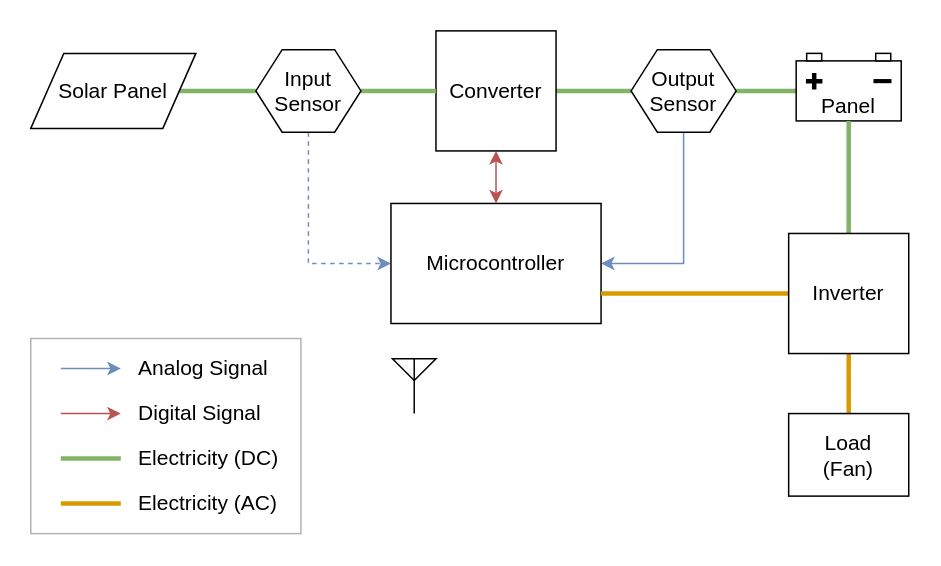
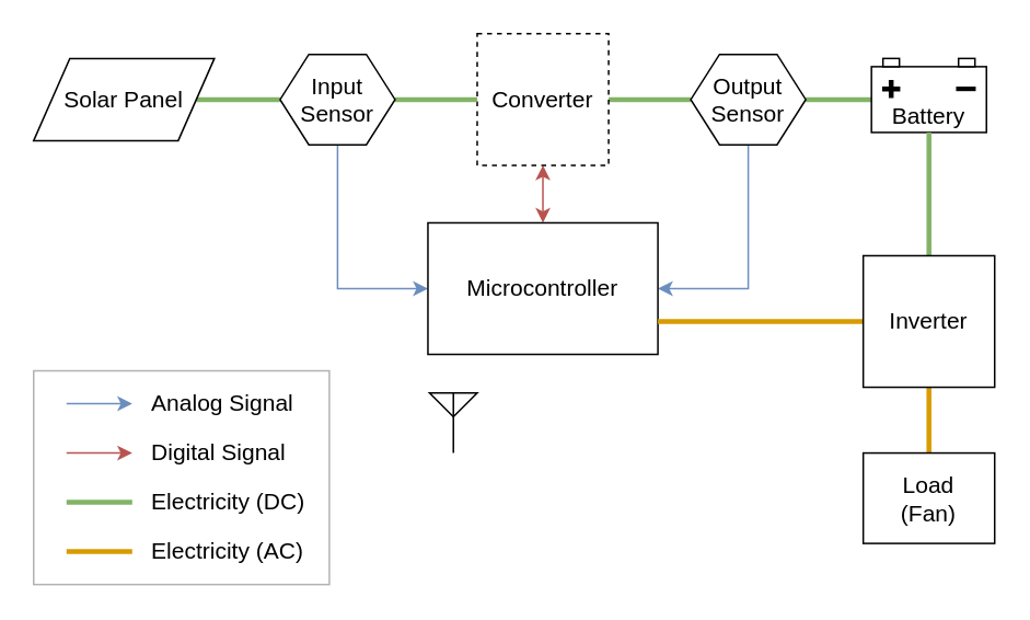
  <mxCell id="0" />
  <mxCell id="1" parent="0" />
  <mxCell id="2" style="edgeStyle=orthogonalEdgeStyle;rounded=0;orthogonalLoop=1;jettySize=auto;html=1;exitX=1;exitY=0.5;exitDx=0;exitDy=0;entryX=0;entryY=0.5;entryDx=0;entryDy=0;endArrow=none;endFill=0;strokeWidth=3;fillColor=#d5e8d4;strokeColor=#82b366;fontSize=14;" parent="1" source="3" target="9" edge="1"><mxGeometry relative="1" as="geometry" /></mxCell>
  <mxCell id="3" value="Solar Panel" style="shape=parallelogram;perimeter=parallelogramPerimeter;whiteSpace=wrap;html=1;shadow=0;gradientColor=#ffffff;fontSize=14;" parent="1" vertex="1"><mxGeometry x="20" y="35" width="110" height="50" as="geometry" /></mxCell>
  <mxCell id="4" style="edgeStyle=orthogonalEdgeStyle;rounded=0;orthogonalLoop=1;jettySize=auto;html=1;exitX=1;exitY=0.5;exitDx=0;exitDy=0;endArrow=none;endFill=0;strokeWidth=3;fillColor=#d5e8d4;strokeColor=#82b366;fontSize=14;" parent="1" source="6" target="12" edge="1"><mxGeometry relative="1" as="geometry" /></mxCell>
  <mxCell id="5" style="edgeStyle=none;rounded=0;orthogonalLoop=1;jettySize=auto;html=1;exitX=0.5;exitY=1;exitDx=0;exitDy=0;entryX=0.5;entryY=0;entryDx=0;entryDy=0;startArrow=classic;startFill=1;endArrow=classic;endFill=1;strokeWidth=1;fontSize=14;fillColor=#f8cecc;strokeColor=#b85450;" parent="1" source="6" target="20" edge="1"><mxGeometry relative="1" as="geometry" /></mxCell>
- <mxCell id="6" value="Converter" style="rounded=0;whiteSpace=wrap;html=1;shadow=0;gradientColor=none;fontSize=14;" parent="1" vertex="1"><mxGeometry x="290" y="20" width="80" height="80" as="geometry" /></mxCell>
+ <mxCell id="6" value="Converter" style="rounded=0;whiteSpace=wrap;html=1;shadow=0;gradientColor=none;fontSize=14;dashed=1;" parent="1" vertex="1"><mxGeometry x="290" y="20" width="80" height="80" as="geometry" /></mxCell>
  <mxCell id="7" style="edgeStyle=orthogonalEdgeStyle;rounded=0;orthogonalLoop=1;jettySize=auto;html=1;exitX=1;exitY=0.5;exitDx=0;exitDy=0;entryX=0;entryY=0.5;entryDx=0;entryDy=0;endArrow=none;endFill=0;strokeWidth=3;fillColor=#d5e8d4;strokeColor=#82b366;fontSize=14;" parent="1" source="9" target="6" edge="1"><mxGeometry relative="1" as="geometry" /></mxCell>
- <mxCell id="8" style="edgeStyle=orthogonalEdgeStyle;rounded=0;orthogonalLoop=1;jettySize=auto;html=1;exitX=0.5;exitY=1;exitDx=0;exitDy=0;entryX=0;entryY=0.5;entryDx=0;entryDy=0;fontSize=14;fillColor=#dae8fc;strokeColor=#6c8ebf;dashed=1;" parent="1" source="9" target="20" edge="1"><mxGeometry relative="1" as="geometry" /></mxCell>
+ <mxCell id="8" style="edgeStyle=orthogonalEdgeStyle;rounded=0;orthogonalLoop=1;jettySize=auto;html=1;exitX=0.5;exitY=1;exitDx=0;exitDy=0;entryX=0;entryY=0.5;entryDx=0;entryDy=0;fontSize=14;fillColor=#dae8fc;strokeColor=#6c8ebf;" parent="1" source="9" target="20" edge="1"><mxGeometry relative="1" as="geometry" /></mxCell>
  <mxCell id="9" value="Input&lt;br&gt;Sensor" style="shape=hexagon;perimeter=hexagonPerimeter2;whiteSpace=wrap;html=1;shadow=0;gradientColor=none;fontSize=14;" parent="1" vertex="1"><mxGeometry x="170" y="32.5" width="70" height="55" as="geometry" /></mxCell>
  <mxCell id="10" style="edgeStyle=orthogonalEdgeStyle;rounded=0;orthogonalLoop=1;jettySize=auto;html=1;exitX=1;exitY=0.5;exitDx=0;exitDy=0;endArrow=none;endFill=0;strokeWidth=3;fillColor=#d5e8d4;strokeColor=#82b366;fontSize=14;" parent="1" source="12" target="13" edge="1"><mxGeometry relative="1" as="geometry" /></mxCell>
  <mxCell id="11" style="edgeStyle=orthogonalEdgeStyle;rounded=0;orthogonalLoop=1;jettySize=auto;html=1;exitX=0.5;exitY=1;exitDx=0;exitDy=0;entryX=1;entryY=0.5;entryDx=0;entryDy=0;fontSize=14;fillColor=#dae8fc;strokeColor=#6c8ebf;" parent="1" source="12" target="20" edge="1"><mxGeometry relative="1" as="geometry" /></mxCell>
  <mxCell id="12" value="Output&lt;br&gt;Sensor" style="shape=hexagon;perimeter=hexagonPerimeter2;whiteSpace=wrap;html=1;shadow=0;gradientColor=none;fontSize=14;" parent="1" vertex="1"><mxGeometry x="420" y="32.5" width="70" height="55" as="geometry" /></mxCell>
  <mxCell id="13" value="" style="rounded=0;whiteSpace=wrap;html=1;shadow=0;gradientColor=none;fontSize=14;" parent="1" vertex="1"><mxGeometry x="530" y="40" width="70" height="40" as="geometry" /></mxCell>
  <mxCell id="14" value="" style="shape=cross;whiteSpace=wrap;html=1;shadow=0;gradientColor=none;fillColor=#000000;fontSize=14;" parent="1" vertex="1"><mxGeometry x="537" y="48.5" width="10" height="10" as="geometry" /></mxCell>
  <mxCell id="15" value="" style="rounded=0;whiteSpace=wrap;html=1;shadow=0;fillColor=#000000;gradientColor=none;fontSize=14;" parent="1" vertex="1"><mxGeometry x="582" y="52.62" width="11" height="1.75" as="geometry" /></mxCell>
  <mxCell id="16" value="" style="rounded=0;whiteSpace=wrap;html=1;shadow=0;fontSize=14;" parent="1" vertex="1"><mxGeometry x="537" y="35" width="10" height="5" as="geometry" /></mxCell>
  <mxCell id="17" value="" style="rounded=0;whiteSpace=wrap;html=1;shadow=0;fontSize=14;" parent="1" vertex="1"><mxGeometry x="583" y="35" width="10" height="5" as="geometry" /></mxCell>
  <mxCell id="18" style="edgeStyle=orthogonalEdgeStyle;rounded=0;orthogonalLoop=1;jettySize=auto;html=1;exitX=0.5;exitY=1;exitDx=0;exitDy=0;fillColor=#d5e8d4;strokeColor=#82b366;strokeWidth=3;endArrow=none;endFill=0;" edge="1" parent="1" source="19" target="24"><mxGeometry relative="1" as="geometry" /></mxCell>
- <mxCell id="19" value="Panel" style="text;html=1;strokeColor=none;fillColor=none;align=center;verticalAlign=middle;whiteSpace=wrap;rounded=0;shadow=0;fontSize=14;" parent="1" vertex="1"><mxGeometry x="545" y="60" width="40" height="20" as="geometry" /></mxCell>
+ <mxCell id="19" value="Battery" style="text;html=1;strokeColor=none;fillColor=none;align=center;verticalAlign=middle;whiteSpace=wrap;rounded=0;shadow=0;fontSize=14;" parent="1" vertex="1"><mxGeometry x="545" y="60" width="40" height="20" as="geometry" /></mxCell>
  <mxCell id="20" value="Microcontroller" style="rounded=0;whiteSpace=wrap;html=1;shadow=0;gradientColor=none;fontSize=14;" parent="1" vertex="1"><mxGeometry x="260" y="135" width="140" height="80" as="geometry" /></mxCell>
  <mxCell id="21" value="" style="verticalLabelPosition=bottom;shadow=0;dashed=0;align=center;html=1;verticalAlign=top;shape=mxgraph.electrical.radio.aerial_-_antenna_2;fontSize=14;" parent="1" vertex="1"><mxGeometry x="261" y="238.29" width="29" height="36.71" as="geometry" /></mxCell>
  <mxCell id="22" style="edgeStyle=orthogonalEdgeStyle;rounded=0;orthogonalLoop=1;jettySize=auto;html=1;exitX=0.5;exitY=1;exitDx=0;exitDy=0;entryX=0.5;entryY=0;entryDx=0;entryDy=0;endArrow=none;endFill=0;strokeWidth=3;fillColor=#ffe6cc;strokeColor=#d79b00;" edge="1" parent="1" source="24" target="25"><mxGeometry relative="1" as="geometry" /></mxCell>
  <mxCell id="23" style="edgeStyle=orthogonalEdgeStyle;rounded=0;orthogonalLoop=1;jettySize=auto;html=1;exitX=0;exitY=0.5;exitDx=0;exitDy=0;entryX=1;entryY=0.75;entryDx=0;entryDy=0;endArrow=none;endFill=0;strokeWidth=3;fontSize=14;fillColor=#ffe6cc;strokeColor=#d79b00;" edge="1" parent="1" source="24" target="20"><mxGeometry relative="1" as="geometry" /></mxCell>
  <mxCell id="24" value="Inverter" style="rounded=0;whiteSpace=wrap;html=1;shadow=0;gradientColor=none;fontSize=14;" vertex="1" parent="1"><mxGeometry x="525" y="155" width="80" height="80" as="geometry" /></mxCell>
  <mxCell id="25" value="Load&lt;br&gt;(Fan)" style="rounded=0;whiteSpace=wrap;html=1;shadow=0;gradientColor=none;fontSize=14;" vertex="1" parent="1"><mxGeometry x="525" y="275" width="80" height="55" as="geometry" /></mxCell>
  <mxCell id="26" value="" style="endArrow=classic;html=1;strokeWidth=1;fillColor=#dae8fc;strokeColor=#6c8ebf;" edge="1" parent="1"><mxGeometry width="50" height="50" relative="1" as="geometry"><mxPoint x="40" y="245" as="sourcePoint" /><mxPoint x="80" y="245" as="targetPoint" /></mxGeometry></mxCell>
  <mxCell id="27" value="Analog Signal" style="text;html=1;align=left;verticalAlign=middle;resizable=0;points=[];autosize=1;fontSize=14;" vertex="1" parent="1"><mxGeometry x="90" y="235" width="100" height="20" as="geometry" /></mxCell>
  <mxCell id="28" value="" style="endArrow=classic;html=1;strokeWidth=1;fillColor=#f8cecc;strokeColor=#b85450;" edge="1" parent="1"><mxGeometry width="50" height="50" relative="1" as="geometry"><mxPoint x="40" y="275" as="sourcePoint" /><mxPoint x="80" y="275" as="targetPoint" /></mxGeometry></mxCell>
  <mxCell id="29" value="Digital Signal" style="text;html=1;align=left;verticalAlign=middle;resizable=0;points=[];autosize=1;fontSize=14;" vertex="1" parent="1"><mxGeometry x="90" y="265" width="100" height="20" as="geometry" /></mxCell>
  <mxCell id="30" value="" style="endArrow=none;html=1;strokeWidth=3;fillColor=#d5e8d4;strokeColor=#82b366;endFill=0;" edge="1" parent="1"><mxGeometry width="50" height="50" relative="1" as="geometry"><mxPoint x="40" y="305" as="sourcePoint" /><mxPoint x="80" y="305" as="targetPoint" /></mxGeometry></mxCell>
  <mxCell id="31" value="Electricity (DC)" style="text;html=1;align=left;verticalAlign=middle;resizable=0;points=[];autosize=1;fontSize=14;" vertex="1" parent="1"><mxGeometry x="90" y="295" width="110" height="20" as="geometry" /></mxCell>
  <mxCell id="32" value="" style="endArrow=none;html=1;strokeWidth=3;fillColor=#ffe6cc;strokeColor=#d79b00;endFill=0;" edge="1" parent="1"><mxGeometry width="50" height="50" relative="1" as="geometry"><mxPoint x="40" y="335" as="sourcePoint" /><mxPoint x="80" y="335" as="targetPoint" /></mxGeometry></mxCell>
  <mxCell id="33" value="Electricity (AC)" style="text;html=1;align=left;verticalAlign=middle;resizable=0;points=[];autosize=1;fontSize=14;" vertex="1" parent="1"><mxGeometry x="90" y="325" width="110" height="20" as="geometry" /></mxCell>
  <mxCell id="34" value="" style="rounded=0;whiteSpace=wrap;html=1;fontSize=14;align=left;fillColor=none;strokeColor=#B3B3B3;" vertex="1" parent="1"><mxGeometry x="20" y="225" width="180" height="130" as="geometry" /></mxCell>
